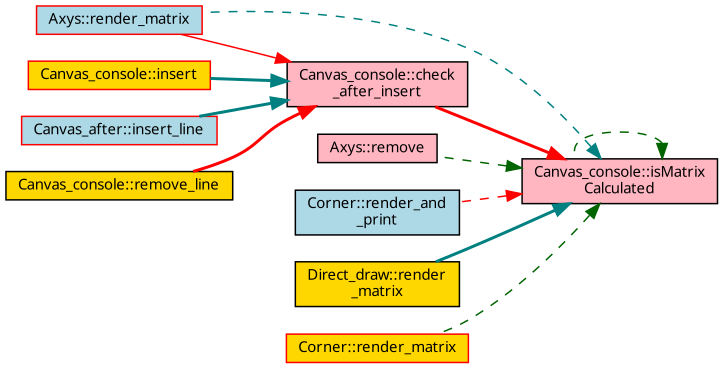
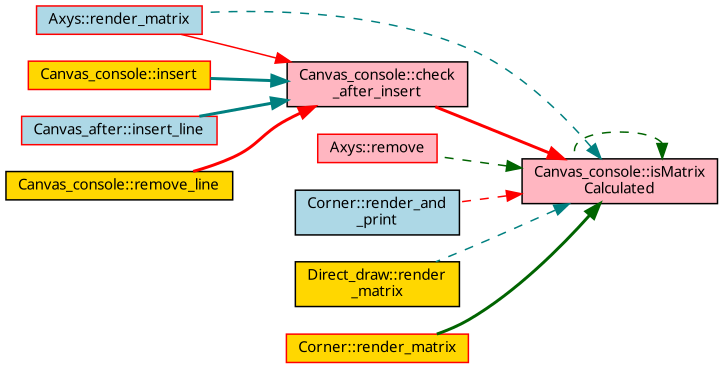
  digraph {
    fontname="Noto Sans"
    rankdir=RL
    node [color=black fillcolor=gold fontname="Noto Sans" fontsize=10 shape=box style=filled]
    edge [color=red dir=back fontname="Noto Sans" fontsize=10 labelfontname=Helvetica labelfontsize=10 style=dashed]
    n1 [fillcolor=lightpink fontcolor=black height=0.2 label="Canvas_console::isMatrix\lCalculated" width=0.4]
    n2 [fillcolor=lightpink height=0.2 label="Canvas_console::check\l_after_insert" width=0.4]
    n3 [color=red fillcolor=lightblue height=0.2 label="Axys::render_matrix" width=0.4]
-   n4 [fillcolor=lightpink height=0.2 label="Axys::remove" width=0.4]
+   n4 [color=red fillcolor=lightpink height=0.2 label="Axys::remove" width=0.4]
    n5 [fillcolor=lightblue height=0.2 label="Corner::render_and\l_print" width=0.4]
    n6 [height=0.2 label="Direct_draw::render\l_matrix" width=0.4]
    n7 [color=red height=0.2 label="Corner::render_matrix" width=0.4]
    n8 [color=red height=0.2 label="Canvas_console::insert" width=0.4]
    n9 [color=red fillcolor=lightblue height=0.2 label="Canvas_after::insert_line" width=0.4]
    n10 [height=0.2 label="Canvas_console::remove_line" width=0.4]
    n1 -> n1 [color=darkgreen]
    n1 -> n2 [style=bold]
    n1 -> n3 [color=teal]
    n1 -> n4 [color=darkgreen]
    n1 -> n5
-   n1 -> n6 [color=teal style=bold]
-   n1 -> n7 [color=darkgreen]
+   n1 -> n6 [color=teal]
+   n1 -> n7 [color=darkgreen style=bold]
    n2 -> n3 [style=solid]
    n2 -> n8 [color=teal style=bold]
    n2 -> n9 [color=teal style=bold]
    n2 -> n10 [style=bold]
  }
